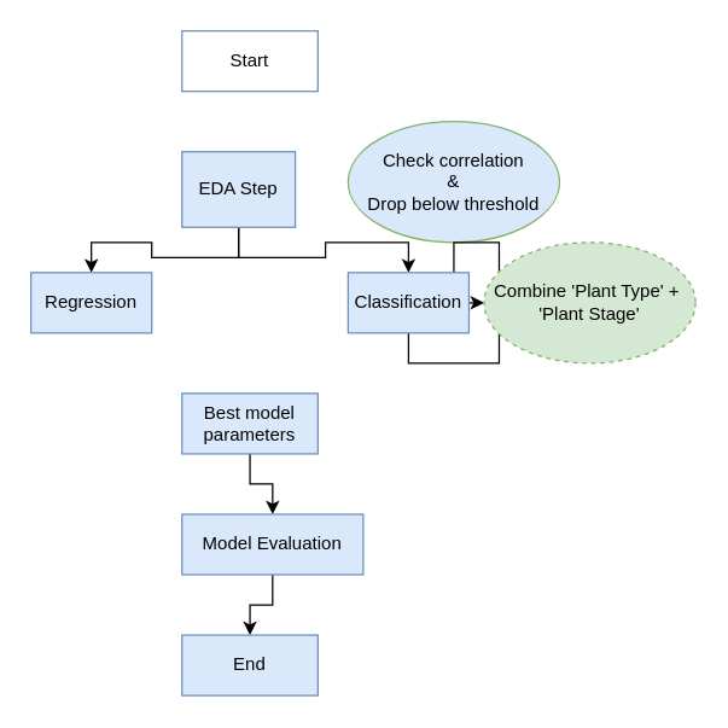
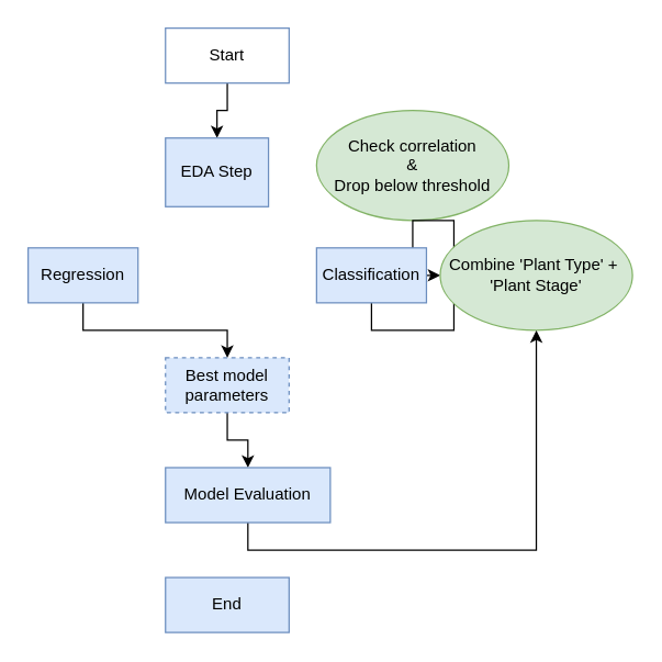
  <mxCell id="0" />
  <mxCell id="1" parent="0" />
+ <mxCell id="2" style="edgeStyle=orthogonalEdgeStyle;rounded=0;orthogonalLoop=1;jettySize=auto;html=1;exitX=0.5;exitY=1;exitDx=0;exitDy=0;entryX=0.5;entryY=0;entryDx=0;entryDy=0;" edge="1" parent="1" source="3" target="6"><mxGeometry relative="1" as="geometry"><mxPoint x="164" y="100" as="targetPoint" /></mxGeometry></mxCell>
  <mxCell id="3" value="Start" style="rounded=0;whiteSpace=wrap;html=1;fillColor=#ffffff;strokeColor=#6c8ebf;" vertex="1" parent="1"><mxGeometry x="120" y="20" width="90" height="40" as="geometry" /></mxCell>
- <mxCell id="4" style="edgeStyle=orthogonalEdgeStyle;rounded=0;orthogonalLoop=1;jettySize=auto;html=1;exitX=0.5;exitY=1;exitDx=0;exitDy=0;entryX=0.5;entryY=0;entryDx=0;entryDy=0;" edge="1" parent="1" source="6" target="9"><mxGeometry relative="1" as="geometry" /></mxCell>
- <mxCell id="5" style="edgeStyle=orthogonalEdgeStyle;rounded=0;orthogonalLoop=1;jettySize=auto;html=1;exitX=0.5;exitY=1;exitDx=0;exitDy=0;entryX=0.5;entryY=0;entryDx=0;entryDy=0;" edge="1" parent="1" source="6" target="11"><mxGeometry relative="1" as="geometry" /></mxCell>
  <mxCell id="6" value="EDA Step" style="rounded=0;whiteSpace=wrap;html=1;fillColor=#dae8fc;strokeColor=#6c8ebf;" vertex="1" parent="1"><mxGeometry x="120" y="100" width="75" height="50" as="geometry" /></mxCell>
- <mxCell id="7" value="Check correlation&lt;div&gt;&amp;amp;&lt;/div&gt;&lt;div&gt;Drop below threshold&lt;/div&gt;" style="ellipse;whiteSpace=wrap;html=1;fillColor=#dae8fc;strokeColor=#82b366;" vertex="1" parent="1"><mxGeometry x="230" y="80" width="140" height="80" as="geometry" /></mxCell>
+ <mxCell id="7" value="Check correlation&lt;div&gt;&amp;amp;&lt;/div&gt;&lt;div&gt;Drop below threshold&lt;/div&gt;" style="ellipse;whiteSpace=wrap;html=1;fillColor=#d5e8d4;strokeColor=#82b366;" vertex="1" parent="1"><mxGeometry x="230" y="80" width="140" height="80" as="geometry" /></mxCell>
+ <mxCell id="8" style="edgeStyle=orthogonalEdgeStyle;rounded=0;orthogonalLoop=1;jettySize=auto;html=1;exitX=0.5;exitY=1;exitDx=0;exitDy=0;entryX=0.5;entryY=0;entryDx=0;entryDy=0;" edge="1" parent="1" source="9" target="14"><mxGeometry relative="1" as="geometry" /></mxCell>
  <mxCell id="9" value="Regression" style="rounded=0;whiteSpace=wrap;html=1;fillColor=#dae8fc;strokeColor=#6c8ebf;" vertex="1" parent="1"><mxGeometry x="20" y="180" width="80" height="40" as="geometry" /></mxCell>
  <mxCell id="10" style="edgeStyle=orthogonalEdgeStyle;rounded=0;orthogonalLoop=1;jettySize=auto;html=1;exitX=0.5;exitY=1;exitDx=0;exitDy=0;" edge="1" parent="1" source="11" target="12"><mxGeometry relative="1" as="geometry" /></mxCell>
  <mxCell id="11" value="Classification" style="rounded=0;whiteSpace=wrap;html=1;fillColor=#dae8fc;strokeColor=#6c8ebf;" vertex="1" parent="1"><mxGeometry x="230" y="180" width="80" height="40" as="geometry" /></mxCell>
- <mxCell id="12" value="Combine 'Plant Type' +&amp;nbsp;&lt;div&gt;'Plant Stage'&lt;/div&gt;" style="ellipse;whiteSpace=wrap;html=1;fillColor=#d5e8d4;strokeColor=#82b366;dashed=1;" vertex="1" parent="1"><mxGeometry x="320" y="160" width="140" height="80" as="geometry" /></mxCell>
+ <mxCell id="12" value="Combine 'Plant Type' +&amp;nbsp;&lt;div&gt;'Plant Stage'&lt;/div&gt;" style="ellipse;whiteSpace=wrap;html=1;fillColor=#d5e8d4;strokeColor=#82b366;" vertex="1" parent="1"><mxGeometry x="320" y="160" width="140" height="80" as="geometry" /></mxCell>
  <mxCell id="13" style="edgeStyle=orthogonalEdgeStyle;rounded=0;orthogonalLoop=1;jettySize=auto;html=1;exitX=0.5;exitY=1;exitDx=0;exitDy=0;entryX=0.5;entryY=0;entryDx=0;entryDy=0;" edge="1" parent="1" source="14" target="16"><mxGeometry relative="1" as="geometry" /></mxCell>
- <mxCell id="14" value="Best model&lt;div&gt;parameters&lt;/div&gt;" style="rounded=0;whiteSpace=wrap;html=1;fillColor=#dae8fc;strokeColor=#6c8ebf;" vertex="1" parent="1"><mxGeometry x="120" y="260" width="90" height="40" as="geometry" /></mxCell>
- <mxCell id="15" style="edgeStyle=orthogonalEdgeStyle;rounded=0;orthogonalLoop=1;jettySize=auto;html=1;exitX=0.5;exitY=1;exitDx=0;exitDy=0;entryX=0.5;entryY=0;entryDx=0;entryDy=0;" edge="1" parent="1" source="16" target="17"><mxGeometry relative="1" as="geometry" /></mxCell>
+ <mxCell id="14" value="Best model&lt;div&gt;parameters&lt;/div&gt;" style="rounded=0;whiteSpace=wrap;html=1;fillColor=#dae8fc;strokeColor=#6c8ebf;dashed=1;" vertex="1" parent="1"><mxGeometry x="120" y="260" width="90" height="40" as="geometry" /></mxCell>
+ <mxCell id="15" style="edgeStyle=orthogonalEdgeStyle;rounded=0;orthogonalLoop=1;jettySize=auto;html=1;exitX=0.5;exitY=1;exitDx=0;exitDy=0;" edge="1" parent="1" source="16" target="12"><mxGeometry relative="1" as="geometry" /></mxCell>
  <mxCell id="16" value="Model Evaluation" style="rounded=0;whiteSpace=wrap;html=1;fillColor=#dae8fc;strokeColor=#6c8ebf;" vertex="1" parent="1"><mxGeometry x="120" y="340" width="120" height="40" as="geometry" /></mxCell>
  <mxCell id="17" value="End" style="rounded=0;whiteSpace=wrap;html=1;fillColor=#dae8fc;strokeColor=#6c8ebf;" vertex="1" parent="1"><mxGeometry x="120" y="420" width="90" height="40" as="geometry" /></mxCell>
